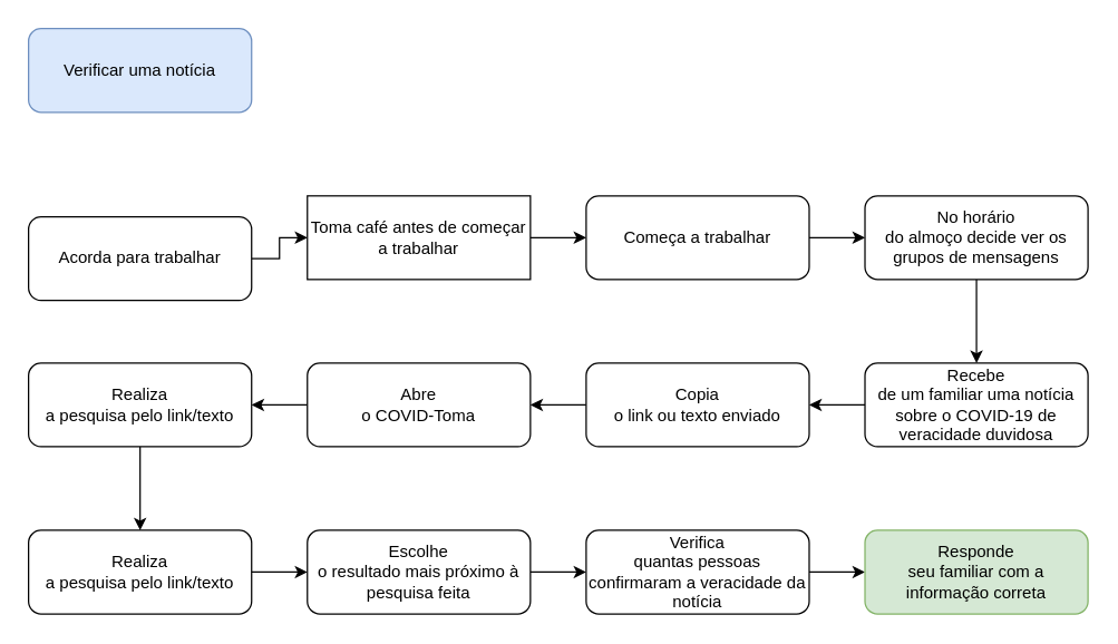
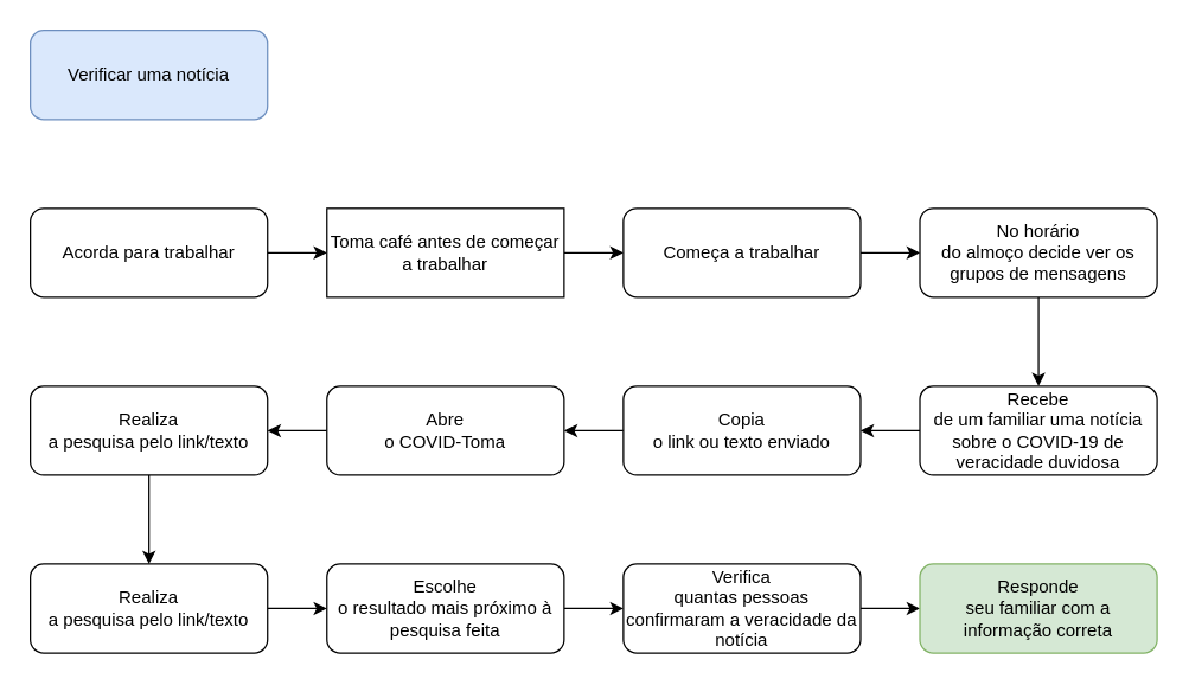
  <mxCell id="0" />
  <mxCell id="1" parent="0" />
  <mxCell id="2" value="" style="edgeStyle=orthogonalEdgeStyle;rounded=0;orthogonalLoop=1;jettySize=auto;html=1;fontSize=12;fontFamily=Helvetica;" parent="1" source="3" target="6" edge="1"><mxGeometry relative="1" as="geometry" /></mxCell>
- <mxCell id="3" value="Acorda para trabalhar" style="rounded=1;whiteSpace=wrap;html=1;fontSize=12;glass=0;strokeWidth=1;shadow=0;fontFamily=Helvetica;" parent="1" vertex="1"><mxGeometry x="20" y="155" width="160" height="60" as="geometry" /></mxCell>
+ <mxCell id="3" value="Acorda para trabalhar" style="rounded=1;whiteSpace=wrap;html=1;fontSize=12;glass=0;strokeWidth=1;shadow=0;fontFamily=Helvetica;" parent="1" vertex="1"><mxGeometry x="20" y="140" width="160" height="60" as="geometry" /></mxCell>
  <mxCell id="4" value="Verificar uma notícia" style="rounded=1;whiteSpace=wrap;html=1;fontSize=12;glass=0;strokeWidth=1;shadow=0;fontFamily=Helvetica;fillColor=#dae8fc;strokeColor=#6c8ebf;" parent="1" vertex="1"><mxGeometry x="20" y="20" width="160" height="60" as="geometry" /></mxCell>
  <mxCell id="5" style="edgeStyle=orthogonalEdgeStyle;rounded=0;orthogonalLoop=1;jettySize=auto;html=1;exitX=1;exitY=0.5;exitDx=0;exitDy=0;entryX=0;entryY=0.5;entryDx=0;entryDy=0;fontSize=12;fontFamily=Helvetica;" parent="1" source="6" target="8" edge="1"><mxGeometry relative="1" as="geometry" /></mxCell>
  <mxCell id="6" value="Toma café antes de começar a trabalhar" style="whiteSpace=wrap;html=1;fontSize=12;glass=0;strokeWidth=1;shadow=0;fontFamily=Helvetica;rounded=0;" parent="1" vertex="1"><mxGeometry x="220" y="140" width="160" height="60" as="geometry" /></mxCell>
  <mxCell id="7" value="" style="edgeStyle=orthogonalEdgeStyle;rounded=0;orthogonalLoop=1;jettySize=auto;html=1;fontSize=12;fontFamily=Helvetica;" parent="1" source="8" target="10" edge="1"><mxGeometry relative="1" as="geometry" /></mxCell>
  <mxCell id="8" value="Começa a trabalhar" style="rounded=1;whiteSpace=wrap;html=1;fontSize=12;glass=0;strokeWidth=1;shadow=0;fontFamily=Helvetica;" parent="1" vertex="1"><mxGeometry x="420" y="140" width="160" height="60" as="geometry" /></mxCell>
  <mxCell id="9" value="" style="edgeStyle=orthogonalEdgeStyle;rounded=0;orthogonalLoop=1;jettySize=auto;html=1;fontSize=12;fontFamily=Helvetica;" parent="1" source="10" target="12" edge="1"><mxGeometry relative="1" as="geometry" /></mxCell>
  <mxCell id="10" value="&lt;span style=&quot;line-height: 107%; font-size: 12px;&quot;&gt;No horário&lt;br style=&quot;font-size: 12px;&quot;&gt;do almoço decide ver os grupos de mensagens&lt;/span&gt;" style="rounded=1;whiteSpace=wrap;html=1;fontSize=12;glass=0;strokeWidth=1;shadow=0;fontFamily=Helvetica;" parent="1" vertex="1"><mxGeometry x="620" y="140" width="160" height="60" as="geometry" /></mxCell>
  <mxCell id="11" value="" style="edgeStyle=orthogonalEdgeStyle;rounded=0;orthogonalLoop=1;jettySize=auto;html=1;fontSize=12;fontFamily=Helvetica;" parent="1" source="12" target="14" edge="1"><mxGeometry relative="1" as="geometry" /></mxCell>
  <mxCell id="12" value="&lt;span style=&quot;line-height: 107%; font-size: 12px;&quot;&gt;Recebe&lt;br style=&quot;font-size: 12px;&quot;&gt;de um familiar uma notícia sobre o COVID-19 de veracidade duvidosa&lt;/span&gt;" style="rounded=1;whiteSpace=wrap;html=1;fontSize=12;glass=0;strokeWidth=1;shadow=0;fontFamily=Helvetica;" parent="1" vertex="1"><mxGeometry x="620" y="260" width="160" height="60" as="geometry" /></mxCell>
  <mxCell id="13" value="" style="edgeStyle=orthogonalEdgeStyle;rounded=0;orthogonalLoop=1;jettySize=auto;html=1;fontSize=12;fontFamily=Helvetica;" parent="1" source="14" target="16" edge="1"><mxGeometry relative="1" as="geometry" /></mxCell>
  <mxCell id="14" value="&lt;span style=&quot;line-height: 107%; font-size: 12px;&quot;&gt;Copia&lt;br style=&quot;font-size: 12px;&quot;&gt;o link ou texto enviado&lt;/span&gt;" style="rounded=1;whiteSpace=wrap;html=1;fontSize=12;glass=0;strokeWidth=1;shadow=0;fontFamily=Helvetica;" parent="1" vertex="1"><mxGeometry x="420" y="260" width="160" height="60" as="geometry" /></mxCell>
  <mxCell id="15" value="" style="edgeStyle=orthogonalEdgeStyle;rounded=0;orthogonalLoop=1;jettySize=auto;html=1;fontSize=12;fontFamily=Helvetica;" parent="1" source="16" target="18" edge="1"><mxGeometry relative="1" as="geometry" /></mxCell>
  <mxCell id="16" value="&lt;span style=&quot;line-height: 107%; font-size: 12px;&quot;&gt;Abre&lt;br style=&quot;font-size: 12px;&quot;&gt;o COVID-Toma&lt;/span&gt;" style="rounded=1;whiteSpace=wrap;html=1;fontSize=12;glass=0;strokeWidth=1;shadow=0;fontFamily=Helvetica;" parent="1" vertex="1"><mxGeometry x="220" y="260" width="160" height="60" as="geometry" /></mxCell>
  <mxCell id="17" value="" style="edgeStyle=orthogonalEdgeStyle;rounded=0;orthogonalLoop=1;jettySize=auto;html=1;fontSize=12;fontFamily=Helvetica;" parent="1" source="18" target="20" edge="1"><mxGeometry relative="1" as="geometry" /></mxCell>
  <mxCell id="18" value="&lt;span style=&quot;line-height: 107%; font-size: 12px;&quot;&gt;Realiza&lt;br style=&quot;font-size: 12px;&quot;&gt;a pesquisa pelo link/texto&lt;/span&gt;" style="rounded=1;whiteSpace=wrap;html=1;fontSize=12;glass=0;strokeWidth=1;shadow=0;fontFamily=Helvetica;" parent="1" vertex="1"><mxGeometry x="20" y="260" width="160" height="60" as="geometry" /></mxCell>
  <mxCell id="19" value="" style="edgeStyle=orthogonalEdgeStyle;rounded=0;orthogonalLoop=1;jettySize=auto;html=1;fontSize=12;fontFamily=Helvetica;" parent="1" source="20" target="22" edge="1"><mxGeometry relative="1" as="geometry" /></mxCell>
  <mxCell id="20" value="&lt;span style=&quot;line-height: 107%; font-size: 12px;&quot;&gt;Realiza&lt;br style=&quot;font-size: 12px;&quot;&gt;a pesquisa pelo link/texto&lt;/span&gt;" style="rounded=1;whiteSpace=wrap;html=1;fontSize=12;glass=0;strokeWidth=1;shadow=0;fontFamily=Helvetica;" parent="1" vertex="1"><mxGeometry x="20" y="380" width="160" height="60" as="geometry" /></mxCell>
  <mxCell id="21" value="" style="edgeStyle=orthogonalEdgeStyle;rounded=0;orthogonalLoop=1;jettySize=auto;html=1;fontSize=12;fontFamily=Helvetica;" parent="1" source="22" target="24" edge="1"><mxGeometry relative="1" as="geometry" /></mxCell>
  <mxCell id="22" value="&lt;span style=&quot;line-height: 107%; font-size: 12px;&quot;&gt;Escolhe&lt;br style=&quot;font-size: 12px;&quot;&gt;o resultado mais próximo à pesquisa feita&lt;/span&gt;" style="rounded=1;whiteSpace=wrap;html=1;fontSize=12;glass=0;strokeWidth=1;shadow=0;fontFamily=Helvetica;" parent="1" vertex="1"><mxGeometry x="220" y="380" width="160" height="60" as="geometry" /></mxCell>
  <mxCell id="23" value="" style="edgeStyle=orthogonalEdgeStyle;rounded=0;orthogonalLoop=1;jettySize=auto;html=1;fontSize=12;fontFamily=Helvetica;" parent="1" source="24" target="25" edge="1"><mxGeometry relative="1" as="geometry" /></mxCell>
  <mxCell id="24" value="&lt;span style=&quot;line-height: 107%; font-size: 12px;&quot;&gt;Verifica&lt;br style=&quot;font-size: 12px;&quot;&gt;quantas pessoas confirmaram a veracidade da notícia&lt;/span&gt;" style="rounded=1;whiteSpace=wrap;html=1;fontSize=12;glass=0;strokeWidth=1;shadow=0;align=center;horizontal=1;verticalAlign=middle;fontFamily=Helvetica;" parent="1" vertex="1"><mxGeometry x="420" y="380" width="160" height="60" as="geometry" /></mxCell>
  <mxCell id="25" value="&lt;span style=&quot;font-size: 12px; line-height: 107%;&quot;&gt;Responde&lt;br style=&quot;font-size: 12px;&quot;&gt;seu familiar com a informação correta&lt;/span&gt;" style="rounded=1;whiteSpace=wrap;html=1;fontSize=12;glass=0;strokeWidth=1;shadow=0;align=center;horizontal=1;verticalAlign=middle;fontFamily=Helvetica;fillColor=#d5e8d4;strokeColor=#82b366;" parent="1" vertex="1"><mxGeometry x="620" y="380" width="160" height="60" as="geometry" /></mxCell>
